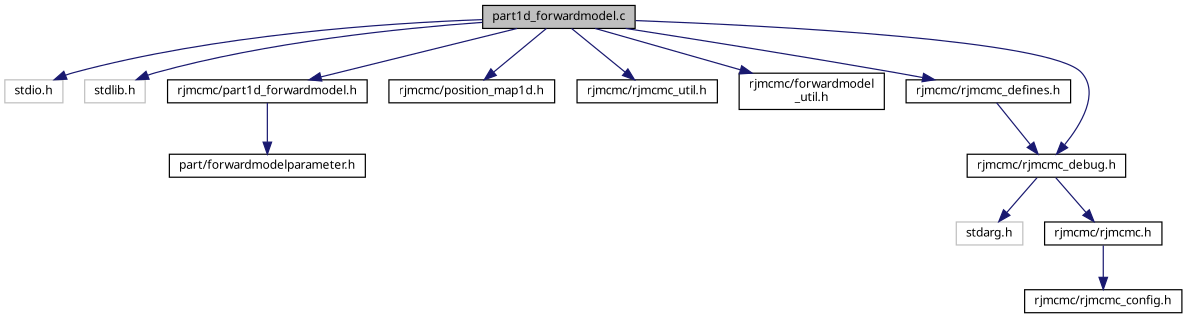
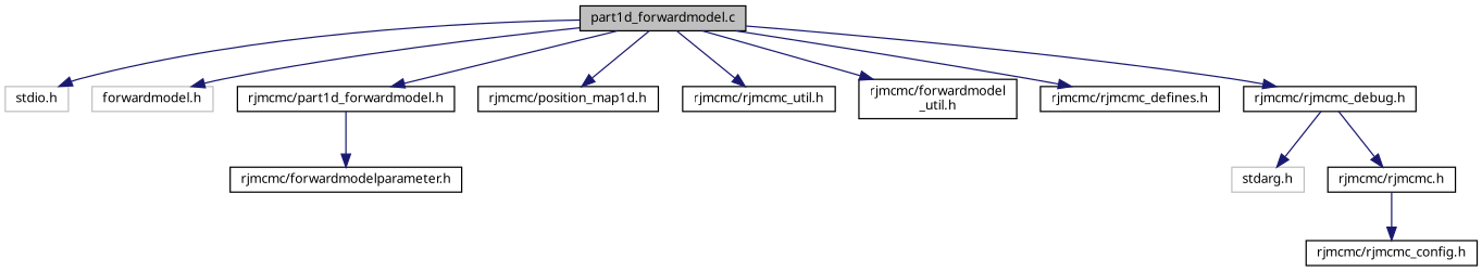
  digraph {
    node [color=black fillcolor=white fontname="FreeSans.ttf" fontsize=10 shape=record style=filled]
    edge [color=midnightblue fontname="FreeSans.ttf" fontsize=10 labelfontname="FreeSans.ttf" labelfontsize=10 style=solid]
    n1 [fillcolor=grey75 fontcolor=black height=0.2 label="part1d_forwardmodel.c" width=0.4]
    n2 [color=grey75 height=0.2 label="stdio.h" width=0.4]
-   n3 [color=grey75 height=0.2 label="stdlib.h" width=0.4]
+   n3 [color=grey75 height=0.2 label="forwardmodel.h" width=0.4]
    n4 [height=0.2 label="rjmcmc/part1d_forwardmodel.h" width=0.4]
    n5 [height=0.2 label="rjmcmc/position_map1d.h" width=0.4]
    n6 [height=0.2 label="rjmcmc/rjmcmc_util.h" width=0.4]
    n7 [height=0.2 label="rjmcmc/forwardmodel\l_util.h" width=0.4]
    n8 [height=0.2 label="rjmcmc/rjmcmc_defines.h" width=0.4]
    n9 [height=0.2 label="rjmcmc/rjmcmc_debug.h" width=0.4]
-   n10 [height=0.2 label="part/forwardmodelparameter.h" width=0.4]
+   n10 [height=0.2 label="rjmcmc/forwardmodelparameter.h" width=0.4]
    n11 [color=grey75 height=0.2 label="stdarg.h" width=0.4]
    n12 [height=0.2 label="rjmcmc/rjmcmc.h" width=0.4]
    n13 [height=0.2 label="rjmcmc/rjmcmc_config.h" width=0.4]
    n1 -> n2
    n1 -> n3
    n1 -> n4
    n1 -> n5
    n1 -> n6
    n1 -> n7
    n1 -> n8
    n1 -> n9
    n4 -> n10
-   n8 -> n9
    n9 -> n11
    n9 -> n12
    n12 -> n13
  }
